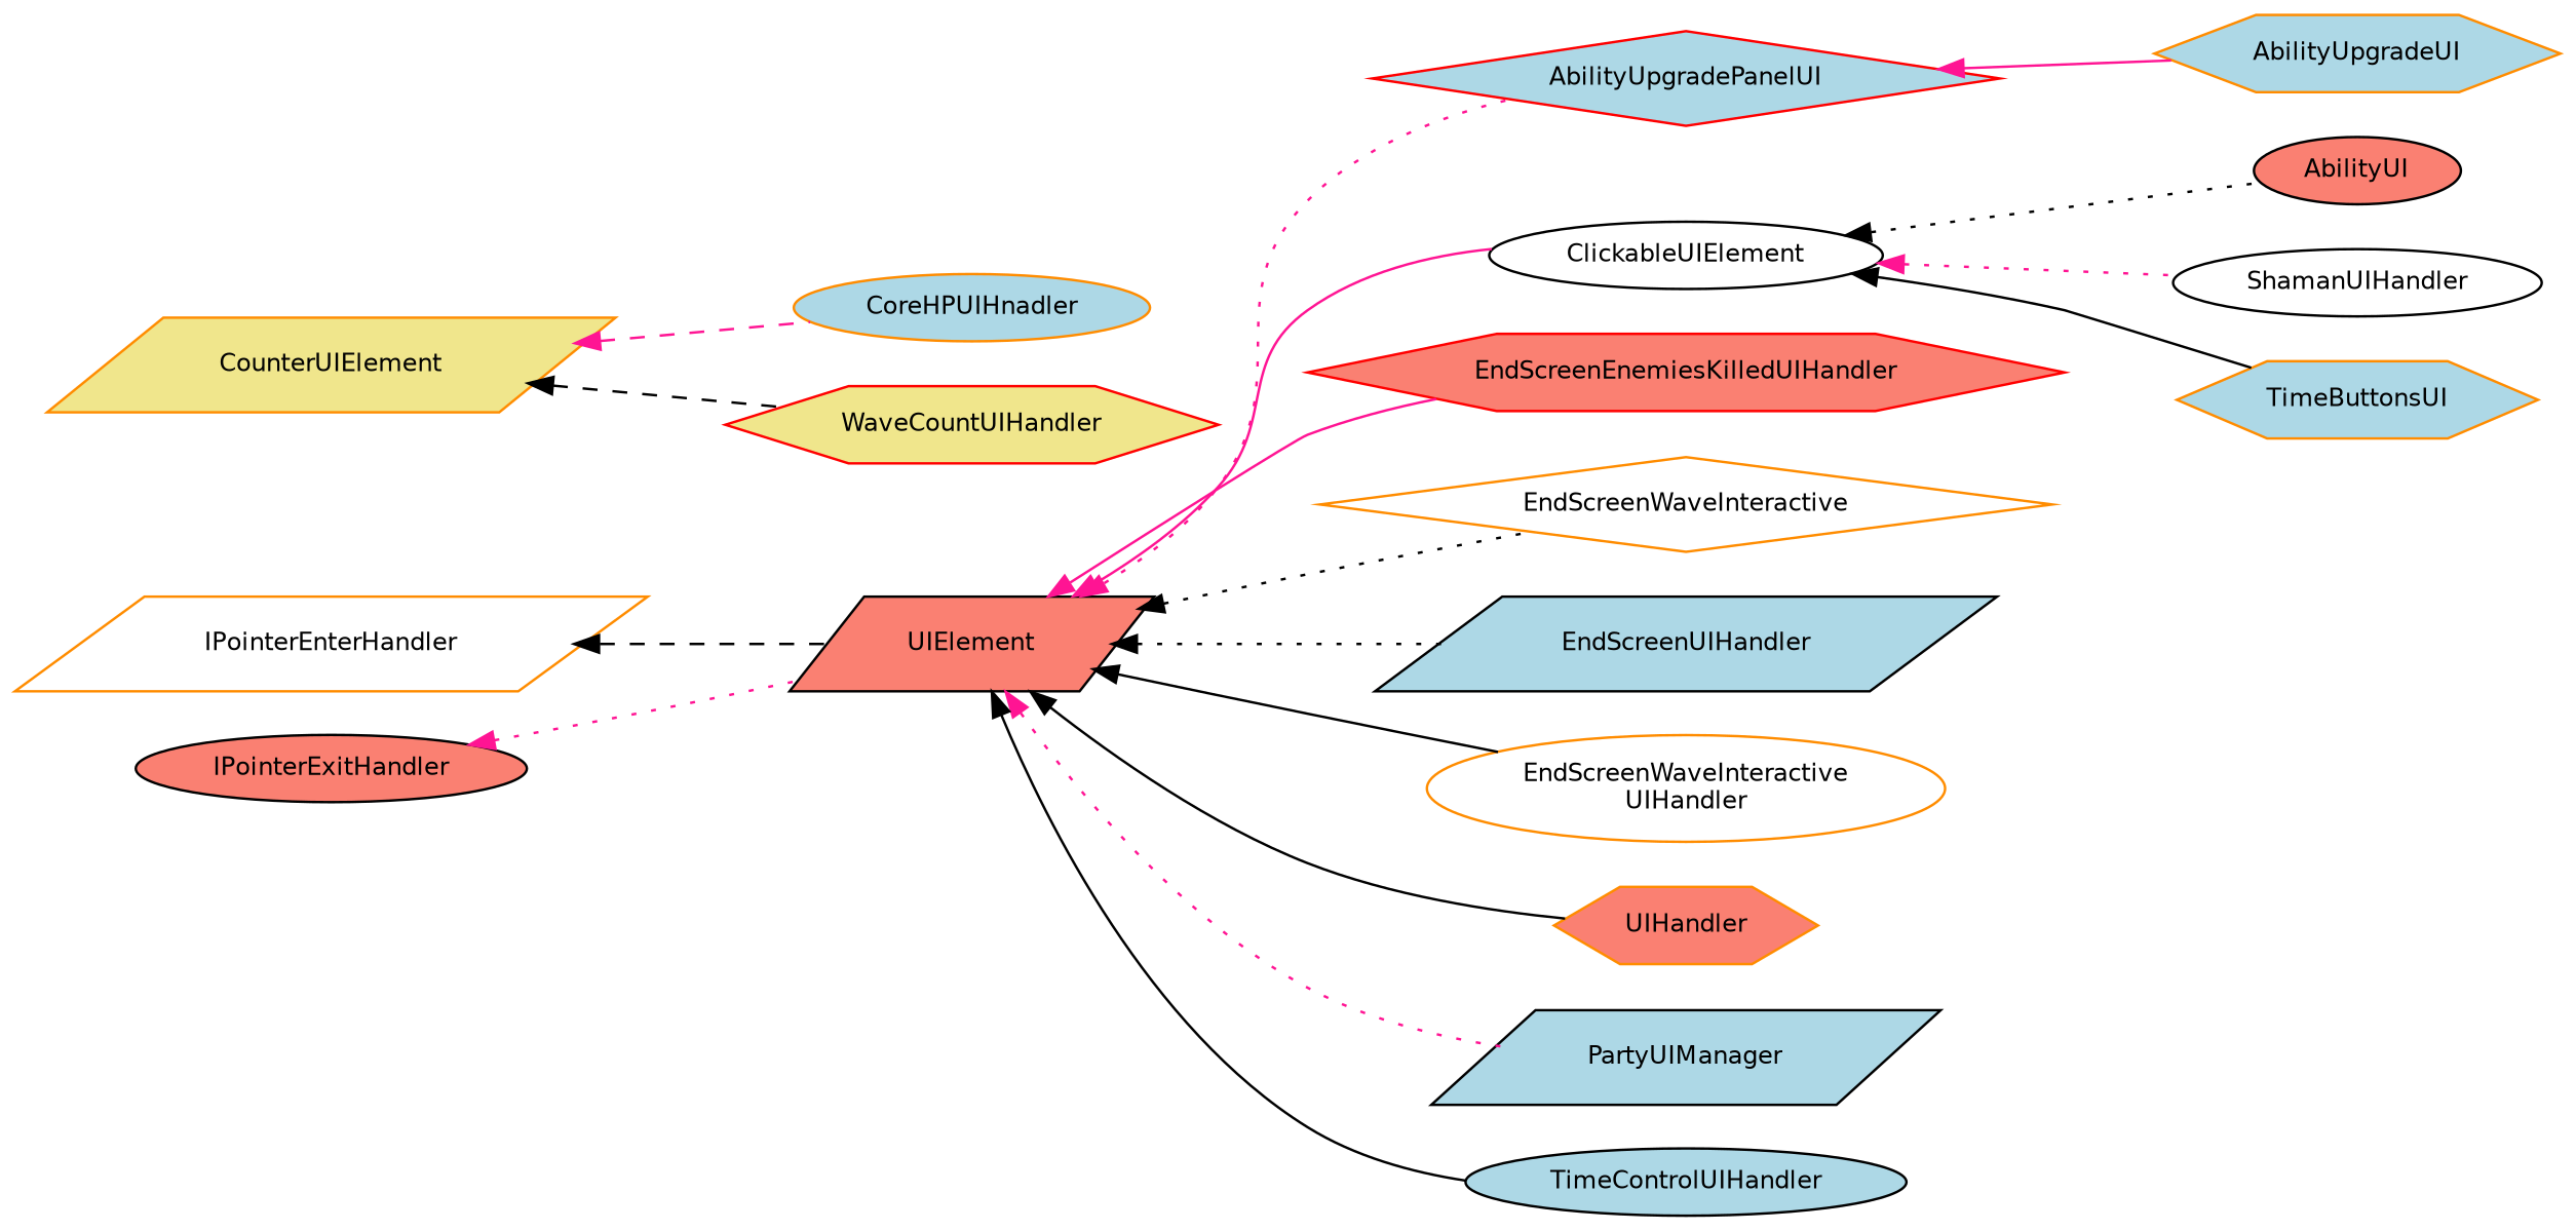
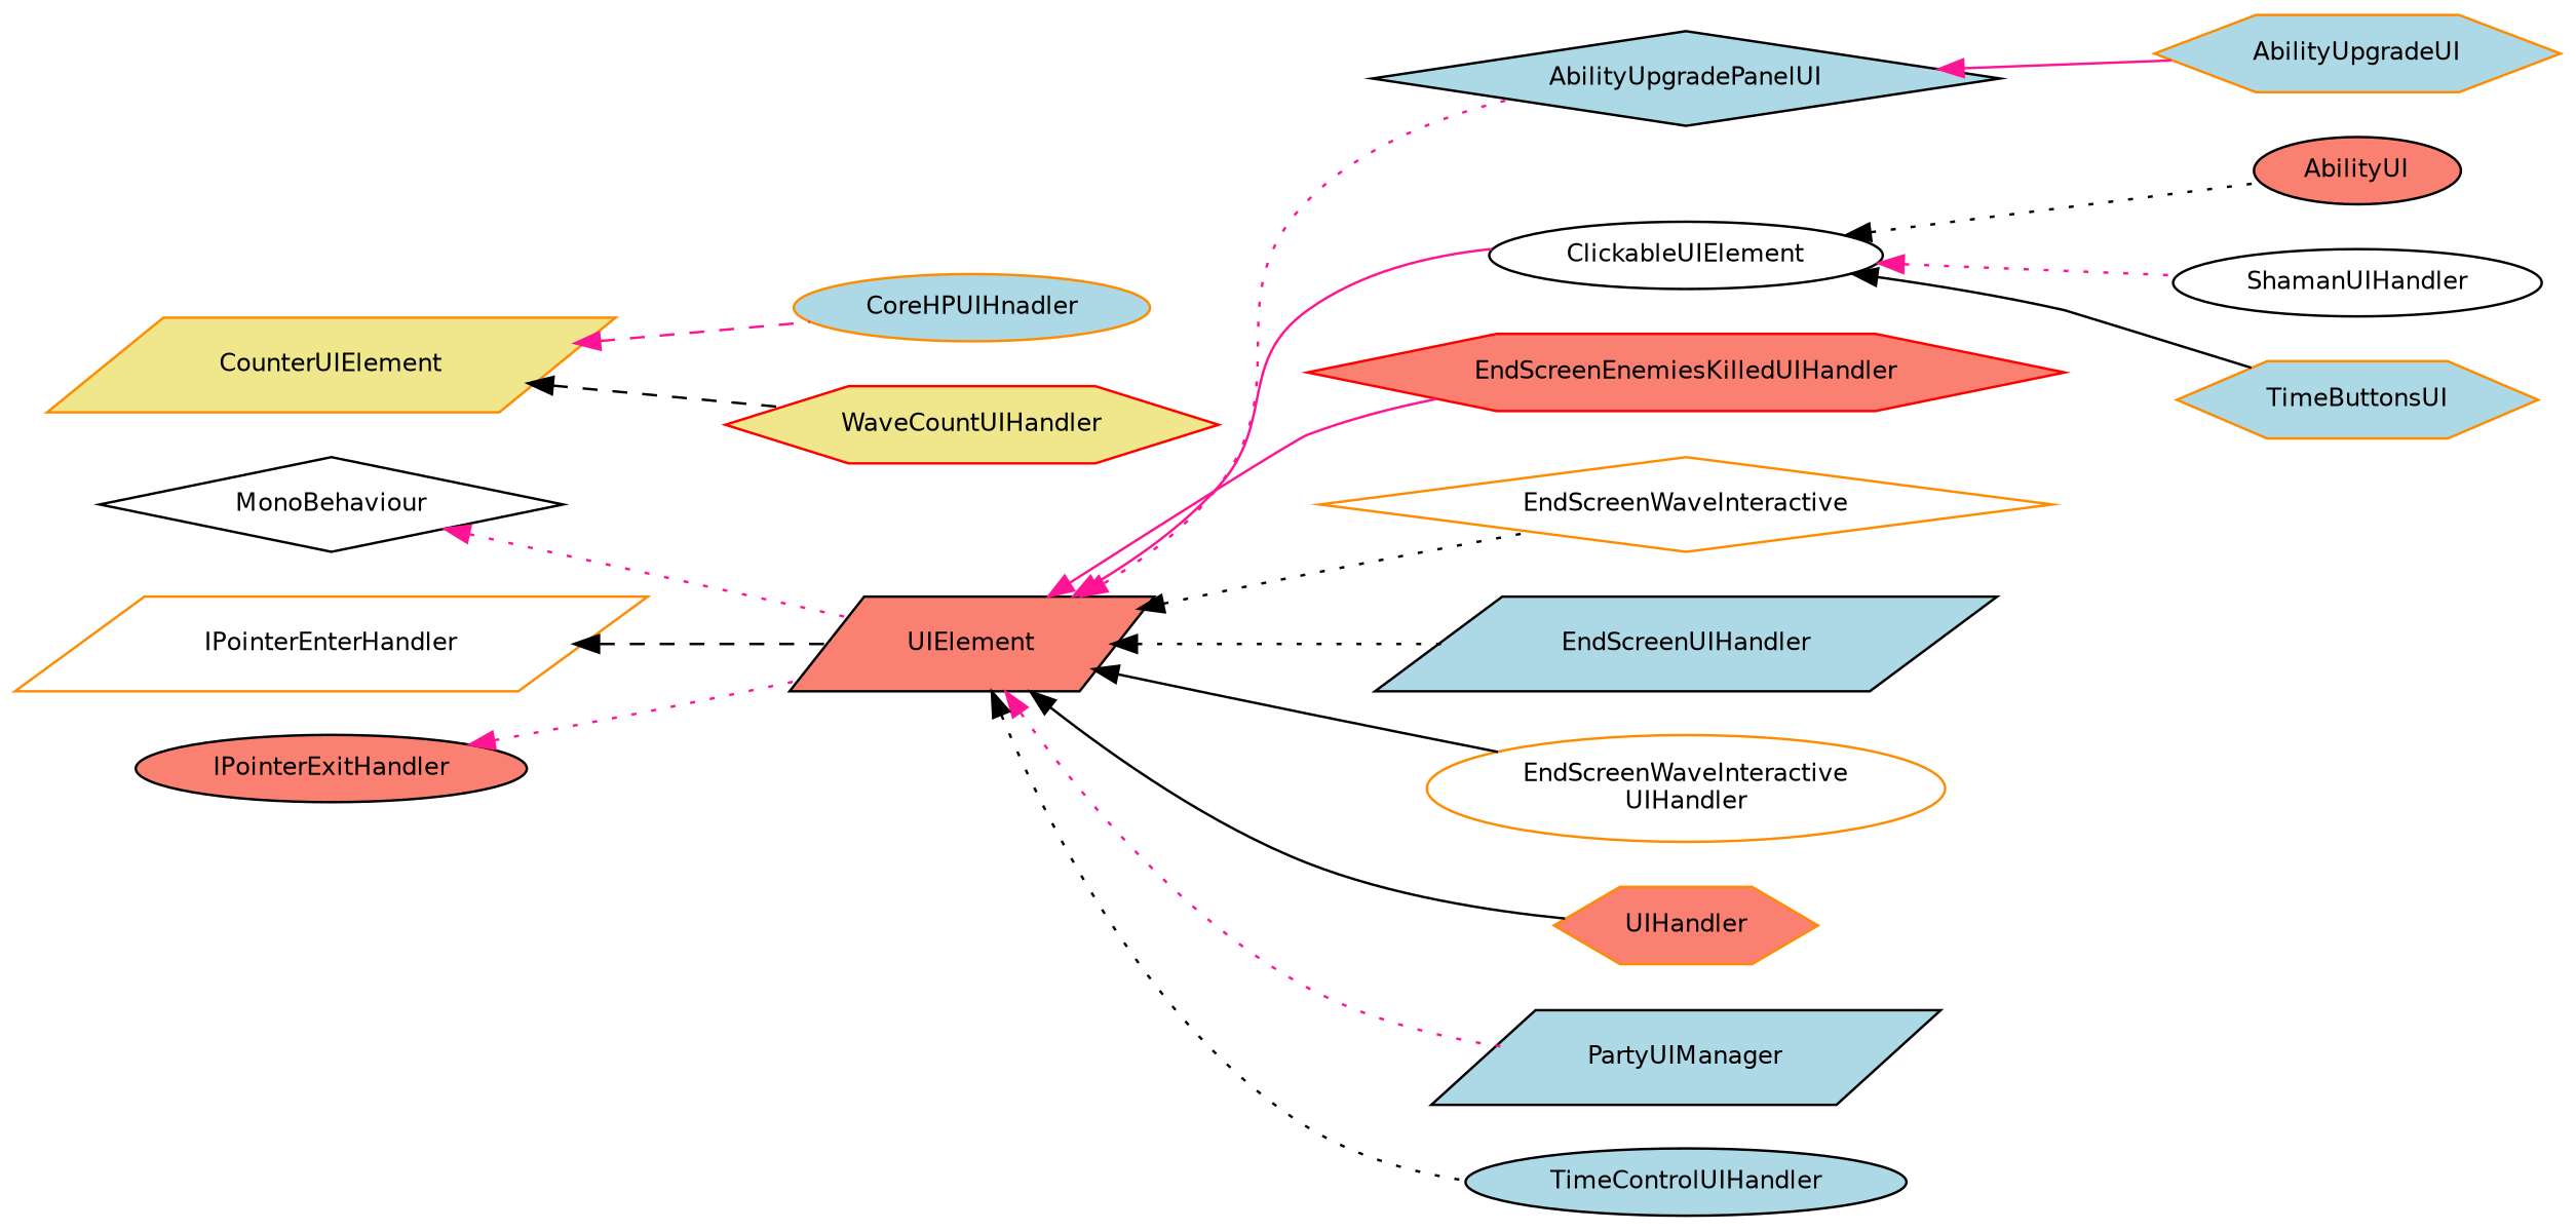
  digraph {
    rankdir=LR
    node [color=black fillcolor=lightblue fontname=Helvetica fontsize=10 shape=ellipse style=filled]
    edge [color=deeppink dir=back fontname=Helvetica fontsize=10 labelfontname=Helvetica labelfontsize=10 style=dotted]
    n1 [fillcolor=salmon fontcolor=black height=0.2 label=UIElement shape=parallelogram width=0.4]
-   n2 [color=red height=0.2 label=AbilityUpgradePanelUI shape=diamond width=0.4]
+   n2 [height=0.2 label=AbilityUpgradePanelUI shape=diamond width=0.4]
    n3 [fillcolor=white height=0.2 label=ClickableUIElement width=0.4]
    n4 [color=red fillcolor=salmon height=0.2 label=EndScreenEnemiesKilledUIHandler shape=hexagon width=0.4]
    n5 [color=darkorange fillcolor=white height=0.2 label=EndScreenWaveInteractive shape=diamond width=0.4]
    n6 [height=0.2 label=EndScreenUIHandler shape=parallelogram width=0.4]
    n7 [color=darkorange fillcolor=white height=0.2 label="EndScreenWaveInteractive\lUIHandler" width=0.4]
    n8 [color=darkorange fillcolor=salmon height=0.2 label=UIHandler shape=hexagon width=0.4]
    n9 [height=0.2 label=PartyUIManager shape=parallelogram width=0.4]
    n10 [height=0.2 label=TimeControlUIHandler width=0.4]
    n11 [color=darkorange height=0.2 label=AbilityUpgradeUI shape=hexagon width=0.4]
    n12 [fillcolor=salmon height=0.2 label=AbilityUI width=0.4]
    n13 [fillcolor=white height=0.2 label=ShamanUIHandler width=0.4]
    n14 [color=darkorange height=0.2 label=TimeButtonsUI shape=hexagon width=0.4]
    n15 [color=darkorange fillcolor=khaki height=0.2 label=CounterUIElement shape=parallelogram width=0.4]
    n16 [color=darkorange height=0.2 label=CoreHPUIHnadler width=0.4]
    n17 [color=red fillcolor=khaki height=0.2 label=WaveCountUIHandler shape=hexagon width=0.4]
+   n18 [fillcolor=white height=0.2 label=MonoBehaviour shape=diamond width=0.4]
    n19 [color=darkorange fillcolor=white height=0.2 label=IPointerEnterHandler shape=parallelogram width=0.4]
    n20 [fillcolor=salmon height=0.2 label=IPointerExitHandler width=0.4]
    n1 -> n2
    n1 -> n3 [style=solid]
    n1 -> n4 [style=solid]
    n1 -> n5 [color=black]
    n1 -> n6 [color=black]
    n1 -> n7 [color=black style=solid]
    n1 -> n8 [color=black style=solid]
    n1 -> n9
-   n1 -> n10 [color=black style=solid]
+   n1 -> n10 [color=black]
    n2 -> n11 [style=solid]
    n3 -> n12 [color=black]
    n3 -> n13
    n3 -> n14 [color=black style=solid]
    n15 -> n16 [style=dashed]
    n15 -> n17 [color=black style=dashed]
+   n18 -> n1
    n19 -> n1 [color=black style=dashed]
    n20 -> n1
  }
